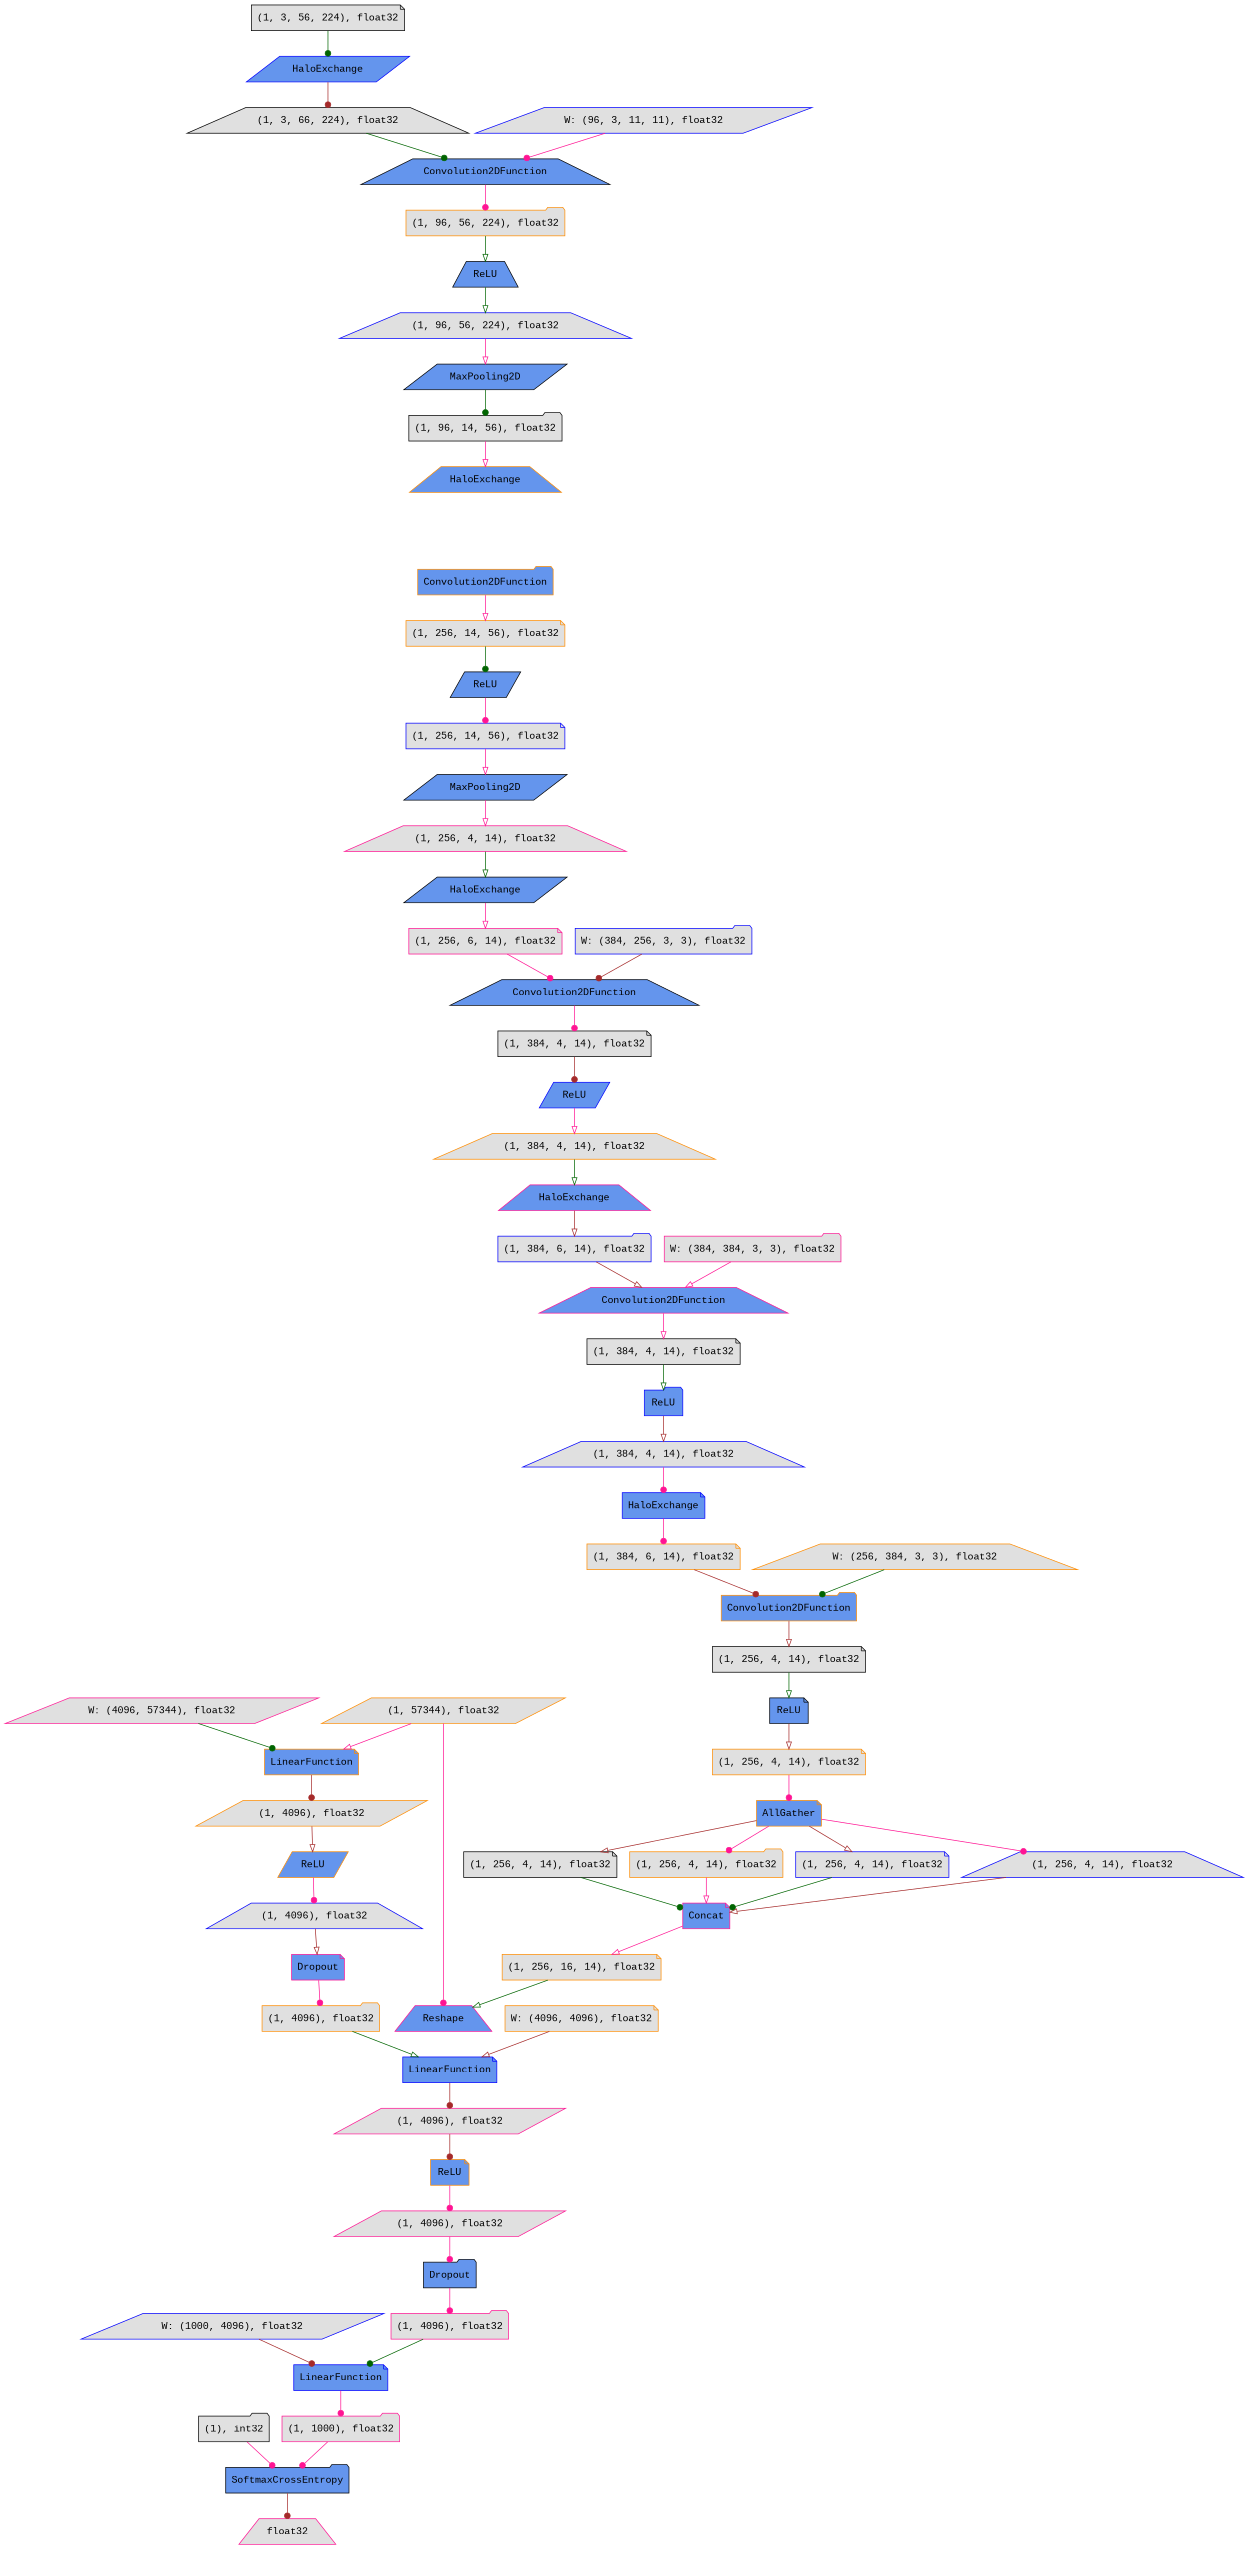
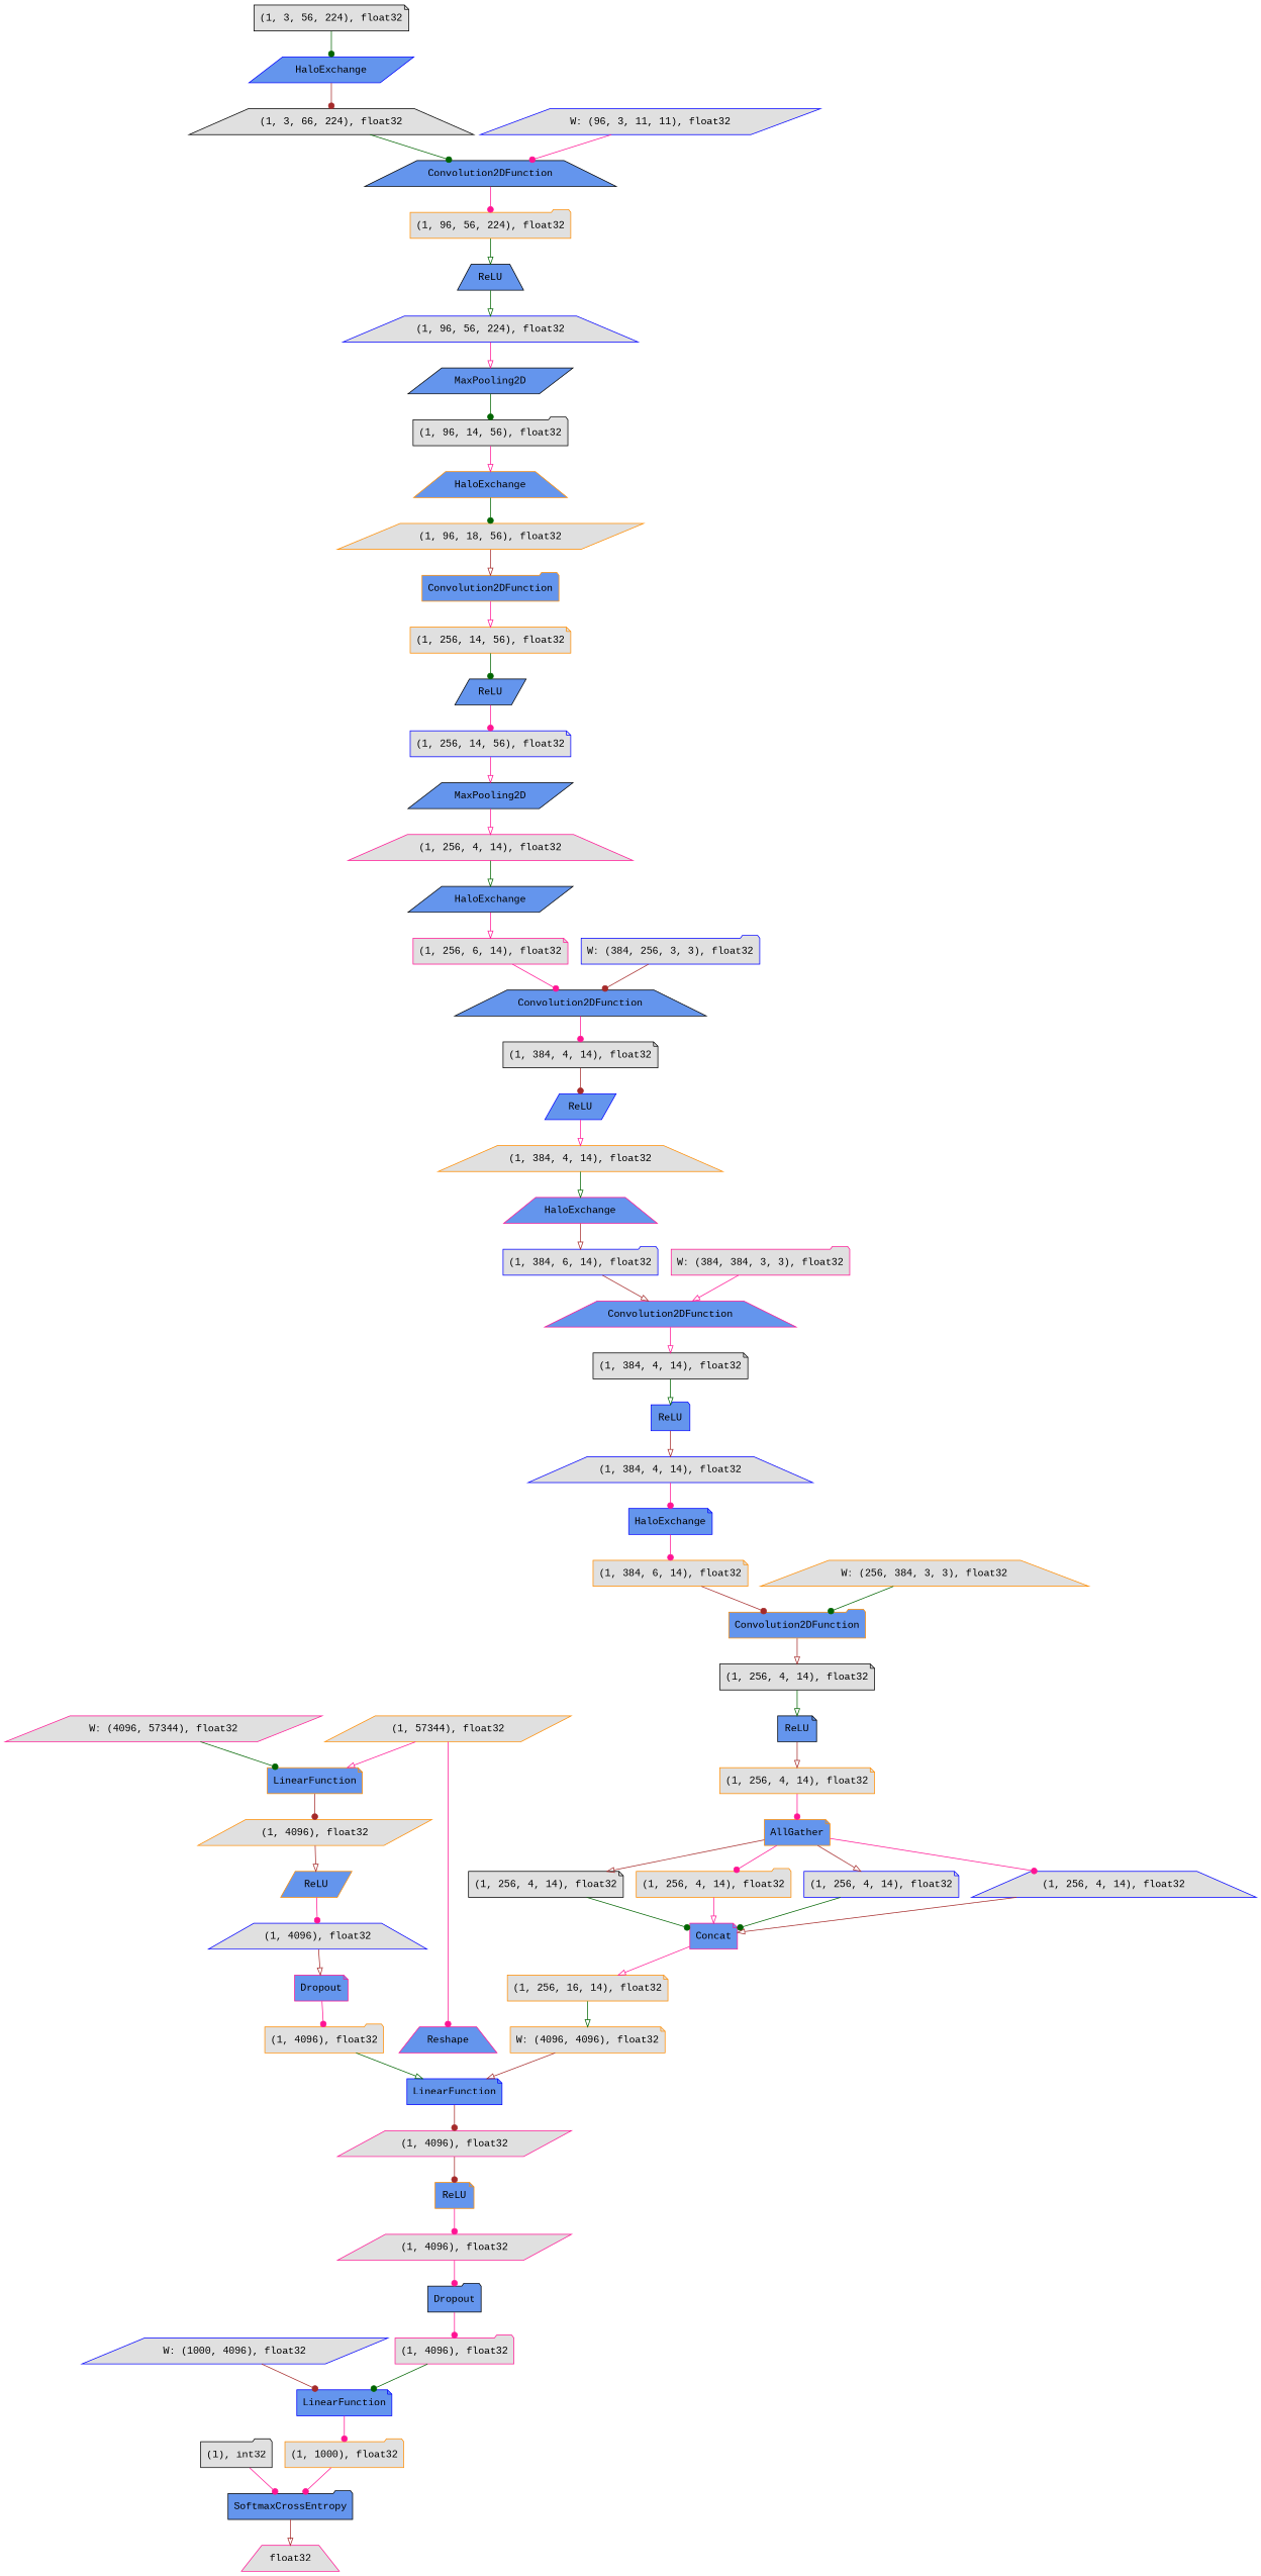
  digraph {
    fontname="Liberation Mono"
    rankdir=TB
    node [color=darkorange fillcolor="#E0E0E0" fontname="Liberation Mono" shape=note style=filled]
    edge [arrowhead=dot color=deeppink fontname="Liberation Mono"]
    n1 [fillcolor="#6495ED" label=ReLU]
    n2 [color=deeppink label="(1, 4096), float32" shape=parallelogram]
    n3 [color=black fillcolor="#6495ED" label=Dropout shape=folder]
    n4 [label="(1, 384, 4, 14), float32" shape=trapezium]
    n5 [color=deeppink fillcolor="#6495ED" label=HaloExchange shape=trapezium]
    n6 [color=blue label="(1, 384, 6, 14), float32" shape=folder]
    n7 [color=black label="(1, 3, 66, 224), float32" shape=trapezium]
    n8 [color=black fillcolor="#6495ED" label=Convolution2DFunction shape=trapezium]
    n9 [label="(1, 96, 56, 224), float32" shape=folder]
    n10 [label="(1, 256, 16, 14), float32"]
    n11 [color=deeppink fillcolor="#6495ED" label=Reshape shape=trapezium]
    n12 [color=blue label="W: (96, 3, 11, 11), float32" shape=parallelogram]
    n13 [label="(1, 256, 14, 56), float32"]
    n14 [color=black fillcolor="#6495ED" label=ReLU shape=parallelogram]
    n15 [color=blue label="(1, 256, 14, 56), float32"]
    n16 [label="(1, 4096), float32" shape=folder]
    n17 [color=blue fillcolor="#6495ED" label=LinearFunction]
    n18 [color=deeppink label="(1, 4096), float32" shape=parallelogram]
    n19 [color=black label="(1, 256, 4, 14), float32"]
    n20 [color=black fillcolor="#6495ED" label=ReLU]
    n21 [label="(1, 256, 4, 14), float32"]
    n22 [color=black label="(1, 3, 56, 224), float32"]
    n23 [color=blue fillcolor="#6495ED" label=HaloExchange shape=parallelogram]
    n24 [color=deeppink label="W: (4096, 57344), float32" shape=parallelogram]
    n25 [fillcolor="#6495ED" label=LinearFunction]
    n26 [label="(1, 4096), float32" shape=parallelogram]
    n27 [color=deeppink fillcolor="#6495ED" label=Concat]
    n28 [color=black label="(1), int32" shape=folder]
    n29 [color=black fillcolor="#6495ED" label=SoftmaxCrossEntropy shape=folder]
    n30 [color=deeppink label=float32 shape=trapezium]
    n31 [color=black fillcolor="#6495ED" label=MaxPooling2D shape=parallelogram]
    n32 [color=deeppink label="(1, 256, 4, 14), float32" shape=trapezium]
    n33 [fillcolor="#6495ED" label=AllGather]
    n34 [color=black label="(1, 256, 4, 14), float32"]
    n35 [label="(1, 256, 4, 14), float32" shape=folder]
    n36 [color=blue label="(1, 256, 4, 14), float32"]
    n37 [color=blue label="(1, 256, 4, 14), float32" shape=trapezium]
    n38 [color=black fillcolor="#6495ED" label=ReLU shape=trapezium]
    n39 [color=deeppink fillcolor="#6495ED" label=Convolution2DFunction shape=trapezium]
    n40 [color=black label="(1, 384, 4, 14), float32"]
    n41 [color=blue fillcolor="#6495ED" label=ReLU shape=folder]
    n42 [color=blue fillcolor="#6495ED" label=HaloExchange]
    n43 [label="(1, 384, 6, 14), float32"]
    n44 [fillcolor="#6495ED" label=Convolution2DFunction shape=folder]
    n45 [fillcolor="#6495ED" label=Convolution2DFunction shape=folder]
    n46 [color=black fillcolor="#6495ED" label=HaloExchange shape=parallelogram]
    n47 [color=deeppink label="(1, 256, 6, 14), float32"]
    n48 [color=blue label="(1, 96, 56, 224), float32" shape=trapezium]
    n49 [fillcolor="#6495ED" label=ReLU shape=parallelogram]
    n50 [color=blue label="(1, 4096), float32" shape=trapezium]
    n51 [color=deeppink fillcolor="#6495ED" label=Dropout]
    n52 [fillcolor="#6495ED" label=HaloExchange shape=trapezium]
+   n53 [label="(1, 96, 18, 56), float32" shape=parallelogram]
    n54 [color=black fillcolor="#6495ED" label=MaxPooling2D shape=parallelogram]
    n55 [color=black label="(1, 96, 14, 56), float32" shape=folder]
    n56 [color=deeppink label="(1, 4096), float32" shape=folder]
    n57 [label="W: (4096, 4096), float32"]
    n58 [color=blue fillcolor="#6495ED" label=ReLU shape=parallelogram]
    n59 [label="(1, 57344), float32" shape=parallelogram]
    n60 [color=blue label="W: (384, 256, 3, 3), float32" shape=folder]
    n61 [color=black fillcolor="#6495ED" label=Convolution2DFunction shape=trapezium]
    n62 [color=black label="(1, 384, 4, 14), float32"]
    n63 [color=blue fillcolor="#6495ED" label=LinearFunction]
-   n64 [color=deeppink label="(1, 1000), float32" shape=folder]
+   n64 [label="(1, 1000), float32" shape=folder]
    n65 [color=blue label="W: (1000, 4096), float32" shape=parallelogram]
    n66 [color=blue label="(1, 384, 4, 14), float32" shape=trapezium]
    n67 [color=deeppink label="W: (384, 384, 3, 3), float32" shape=folder]
    n68 [label="W: (256, 384, 3, 3), float32" shape=trapezium]
    n1 -> n2
    n2 -> n3
    n3 -> n56
    n4 -> n5 [arrowhead=onormal color=darkgreen]
    n5 -> n6 [arrowhead=onormal color=brown]
    n6 -> n39 [arrowhead=onormal color=brown]
    n7 -> n8 [color=darkgreen]
    n8 -> n9
    n9 -> n38 [arrowhead=onormal color=darkgreen]
-   n10 -> n11 [arrowhead=onormal color=darkgreen]
+   n10 -> n57 [arrowhead=onormal color=darkgreen]
    n12 -> n8
    n13 -> n14 [color=darkgreen]
    n14 -> n15
    n15 -> n31 [arrowhead=onormal]
    n16 -> n17 [arrowhead=onormal color=darkgreen]
    n17 -> n18 [color=brown]
    n18 -> n1 [color=brown]
    n19 -> n20 [arrowhead=onormal color=darkgreen]
    n20 -> n21 [arrowhead=onormal color=brown]
    n21 -> n33
    n22 -> n23 [color=darkgreen]
    n23 -> n7 [color=brown]
    n24 -> n25 [color=darkgreen]
    n25 -> n26 [color=brown]
    n26 -> n49 [arrowhead=onormal color=brown]
    n27 -> n10 [arrowhead=onormal]
    n28 -> n29
-   n29 -> n30 [color=brown]
+   n29 -> n30 [arrowhead=onormal color=brown]
    n31 -> n32 [arrowhead=onormal]
    n32 -> n46 [arrowhead=onormal color=darkgreen]
    n33 -> n34 [arrowhead=onormal color=brown]
    n33 -> n35
    n33 -> n36 [arrowhead=onormal color=brown]
    n33 -> n37
    n34 -> n27 [color=darkgreen]
    n35 -> n27 [arrowhead=onormal]
    n36 -> n27 [color=darkgreen]
    n37 -> n27 [arrowhead=onormal color=brown]
    n38 -> n48 [arrowhead=onormal color=darkgreen]
    n39 -> n40 [arrowhead=onormal]
    n40 -> n41 [arrowhead=onormal color=darkgreen]
    n41 -> n66 [arrowhead=onormal color=brown]
    n42 -> n43
    n43 -> n44 [color=brown]
    n44 -> n19 [arrowhead=onormal color=brown]
    n45 -> n13 [arrowhead=onormal]
    n46 -> n47 [arrowhead=onormal]
    n47 -> n61
    n48 -> n54 [arrowhead=onormal]
    n49 -> n50
    n50 -> n51 [arrowhead=onormal color=brown]
    n51 -> n16
+   n52 -> n53 [color=darkgreen]
+   n53 -> n45 [arrowhead=onormal color=brown]
    n54 -> n55 [color=darkgreen]
    n55 -> n52 [arrowhead=onormal]
    n56 -> n63 [color=darkgreen]
    n57 -> n17 [arrowhead=onormal color=brown]
    n58 -> n4 [arrowhead=onormal]
    n59 -> n11
    n59 -> n25 [arrowhead=onormal]
    n60 -> n61 [color=brown]
    n61 -> n62
    n62 -> n58 [color=brown]
    n63 -> n64
    n64 -> n29
    n65 -> n63 [color=brown]
    n66 -> n42
    n67 -> n39 [arrowhead=onormal]
    n68 -> n44 [color=darkgreen]
  }
